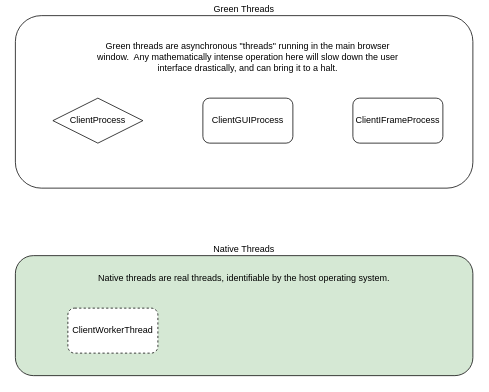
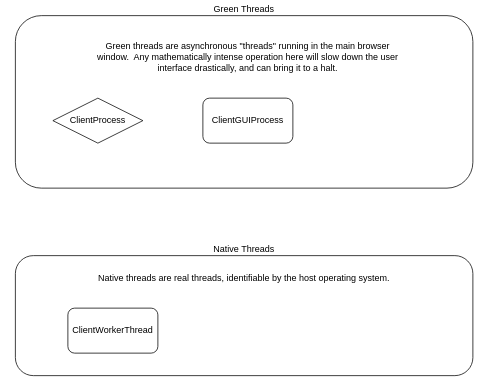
  <mxCell id="0" />
  <mxCell id="1" parent="0" />
  <mxCell id="2" value="Green Threads" style="rounded=1;whiteSpace=wrap;html=1;labelPosition=center;verticalLabelPosition=top;align=center;verticalAlign=bottom;" vertex="1" parent="1"><mxGeometry x="20" y="20" width="610" height="230" as="geometry" /></mxCell>
  <mxCell id="3" value="ClientProcess" style="rhombus;whiteSpace=wrap;html=1;" vertex="1" parent="1"><mxGeometry x="70" y="130" width="120" height="60" as="geometry" /></mxCell>
  <mxCell id="4" value="ClientGUIProcess" style="rounded=1;whiteSpace=wrap;html=1;" vertex="1" parent="1"><mxGeometry x="270" y="130" width="120" height="60" as="geometry" /></mxCell>
- <mxCell id="5" value="ClientIFrameProcess" style="rounded=1;whiteSpace=wrap;html=1;" vertex="1" parent="1"><mxGeometry x="470" y="130" width="120" height="60" as="geometry" /></mxCell>
- <mxCell id="6" value="Native Threads" style="rounded=1;whiteSpace=wrap;html=1;labelPosition=center;verticalLabelPosition=top;align=center;verticalAlign=bottom;fillColor=#d5e8d4;" vertex="1" parent="1"><mxGeometry x="20" y="340" width="610" height="160" as="geometry" /></mxCell>
- <mxCell id="7" value="ClientWorkerThread" style="rounded=1;whiteSpace=wrap;html=1;dashed=1;" vertex="1" parent="1"><mxGeometry x="90" y="410" width="120" height="60" as="geometry" /></mxCell>
+ <mxCell id="6" value="Native Threads" style="rounded=1;whiteSpace=wrap;html=1;labelPosition=center;verticalLabelPosition=top;align=center;verticalAlign=bottom;" vertex="1" parent="1"><mxGeometry x="20" y="340" width="610" height="160" as="geometry" /></mxCell>
+ <mxCell id="7" value="ClientWorkerThread" style="rounded=1;whiteSpace=wrap;html=1;" vertex="1" parent="1"><mxGeometry x="90" y="410" width="120" height="60" as="geometry" /></mxCell>
  <mxCell id="8" value="Native threads are real threads, identifiable by the host operating system." style="text;html=1;strokeColor=none;fillColor=none;align=center;verticalAlign=middle;whiteSpace=wrap;rounded=0;" vertex="1" parent="1"><mxGeometry x="120" y="360" width="410" height="20" as="geometry" /></mxCell>
  <mxCell id="9" value="Green threads are asynchronous &quot;threads&quot; running in the main browser window.&amp;nbsp; Any mathematically intense operation here will slow down the user interface drastically, and can bring it to a halt.&lt;br&gt;" style="text;html=1;strokeColor=none;fillColor=none;align=center;verticalAlign=middle;whiteSpace=wrap;rounded=0;" vertex="1" parent="1"><mxGeometry x="125" y="50" width="410" height="50" as="geometry" /></mxCell>
